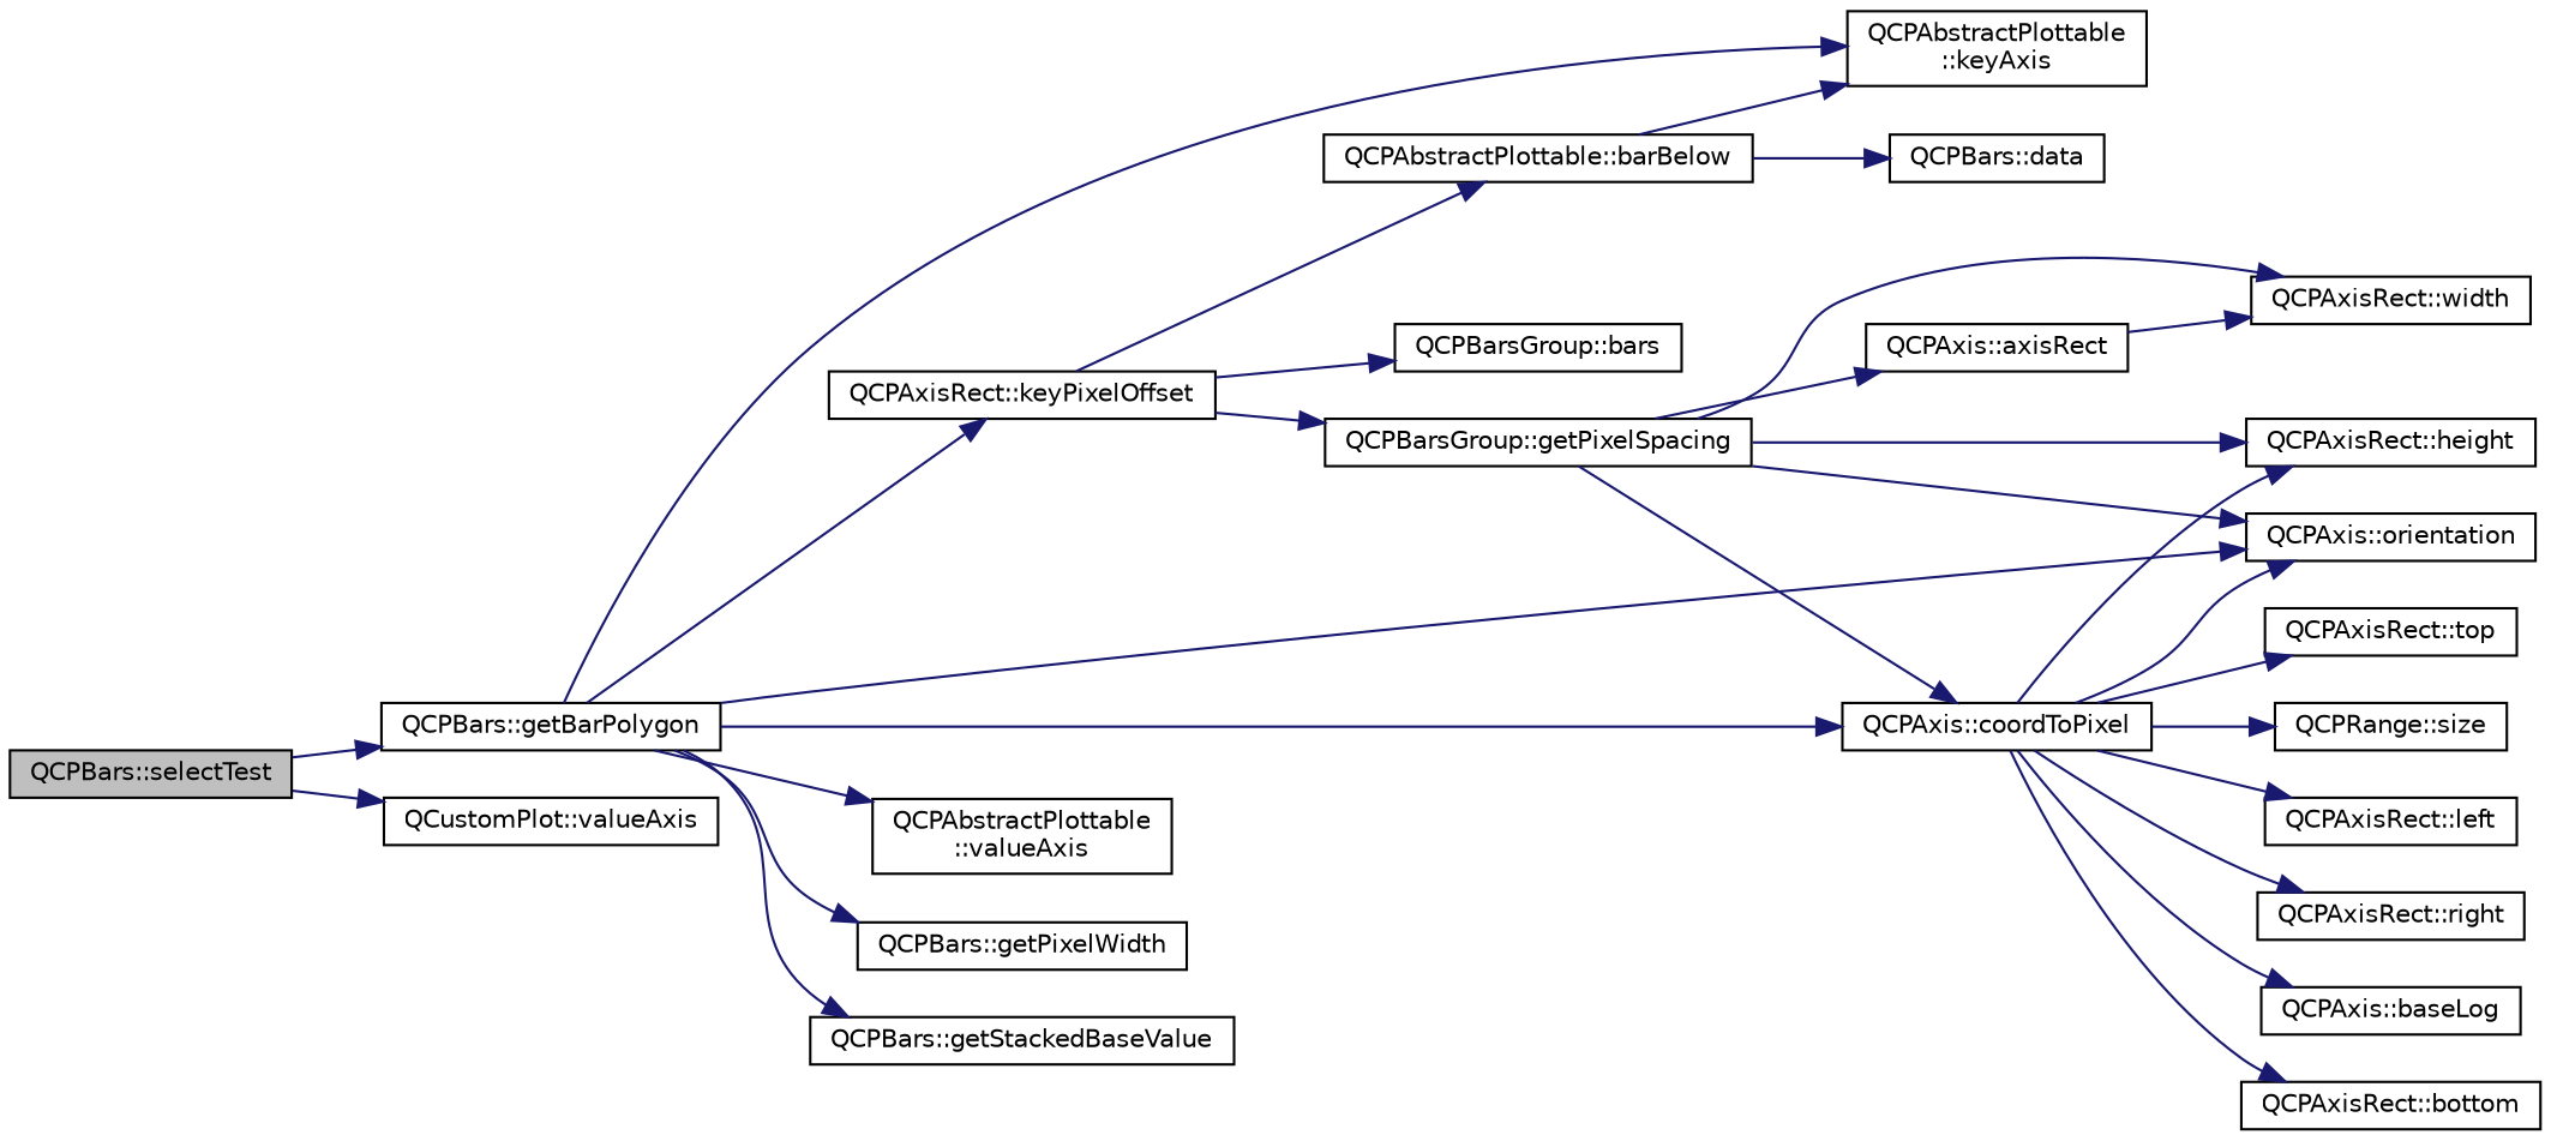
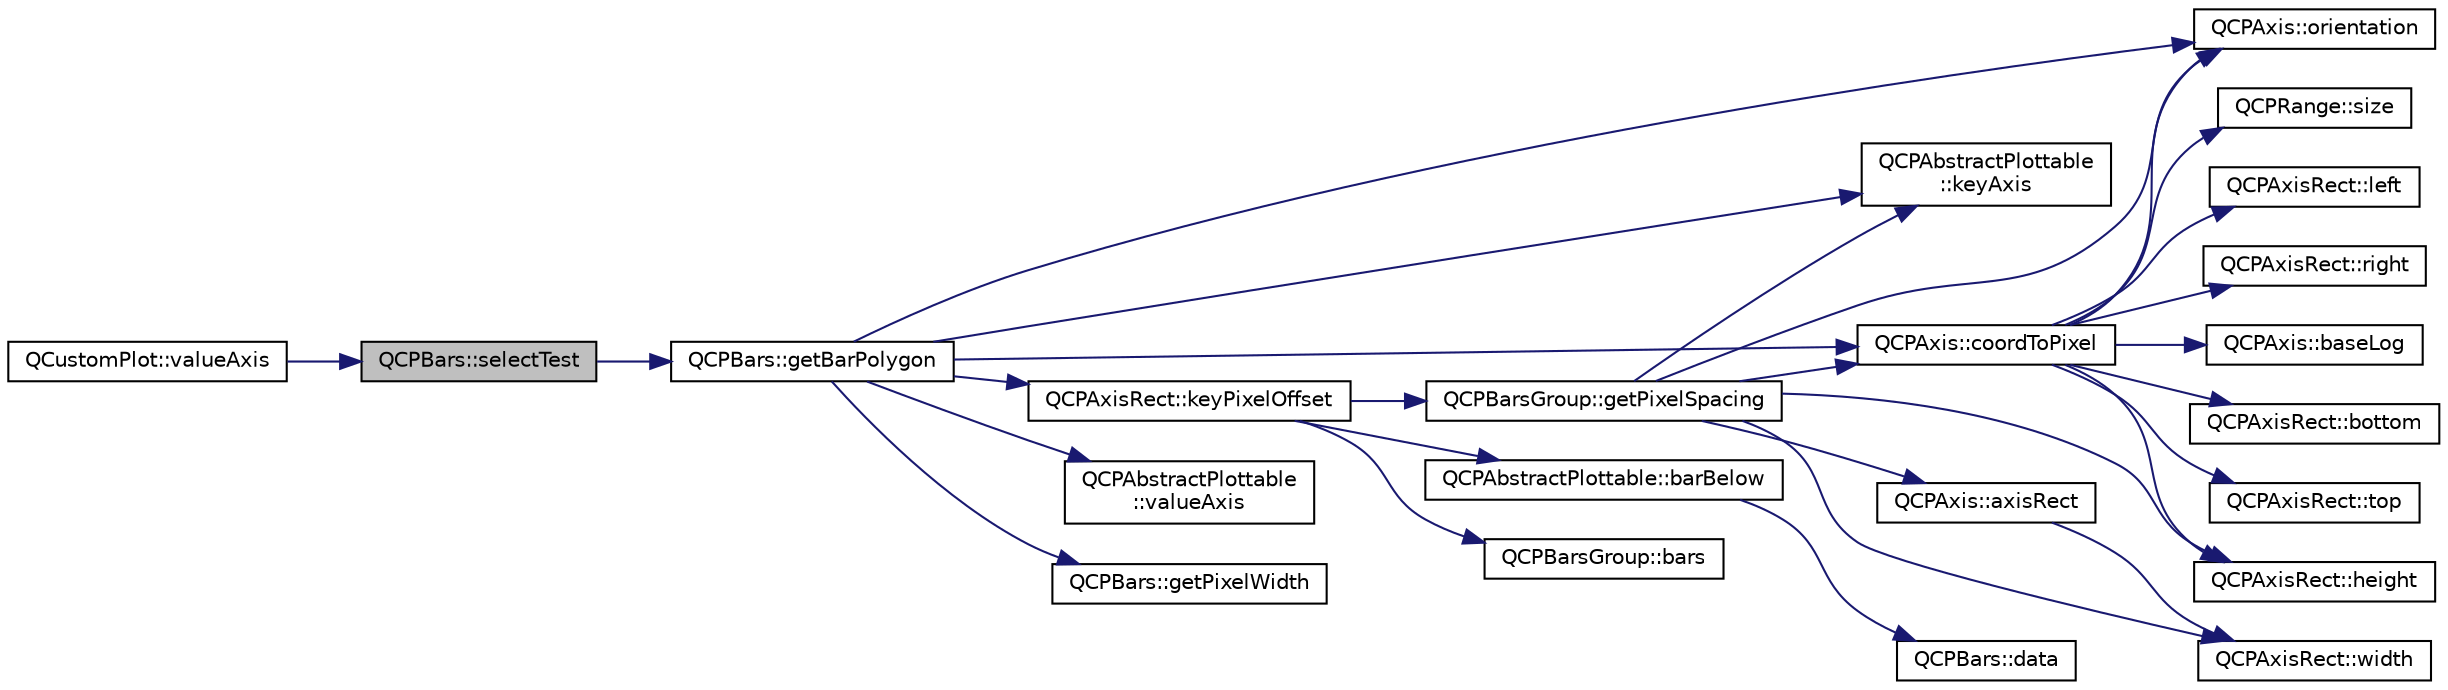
  digraph {
    rankdir=LR
    node [color=black fillcolor=white fontname=Helvetica fontsize=10 shape=record style=filled]
    edge [color=midnightblue fontname=Helvetica fontsize=10 labelfontname=Helvetica labelfontsize=10 style=solid]
    n1 [fillcolor=grey75 fontcolor=black height=0.2 label="QCPBars::selectTest" width=0.4]
    n2 [height=0.2 label="QCPBars::getBarPolygon" width=0.4]
    n3 [height=0.2 label="QCustomPlot::valueAxis" width=0.4]
    n4 [height=0.2 label="QCPAbstractPlottable\l::keyAxis" width=0.4]
    n5 [height=0.2 label="QCPAbstractPlottable\l::valueAxis" width=0.4]
    n6 [height=0.2 label="QCPBars::getPixelWidth" width=0.4]
-   n7 [height=0.2 label="QCPBars::getStackedBaseValue" width=0.4]
    n8 [height=0.2 label="QCPAxis::coordToPixel" width=0.4]
    n9 [height=0.2 label="QCPAxis::orientation" width=0.4]
    n10 [height=0.2 label="QCPAxisRect::keyPixelOffset" width=0.4]
    n11 [height=0.2 label="QCPRange::size" width=0.4]
    n12 [height=0.2 label="QCPAxisRect::left" width=0.4]
    n13 [height=0.2 label="QCPAxisRect::right" width=0.4]
    n14 [height=0.2 label="QCPAxis::baseLog" width=0.4]
    n15 [height=0.2 label="QCPAxisRect::bottom" width=0.4]
    n16 [height=0.2 label="QCPAxisRect::height" width=0.4]
    n17 [height=0.2 label="QCPAxisRect::top" width=0.4]
    n18 [height=0.2 label="QCPAbstractPlottable::barBelow" width=0.4]
    n19 [height=0.2 label="QCPBarsGroup::bars" width=0.4]
    n20 [height=0.2 label="QCPBarsGroup::getPixelSpacing" width=0.4]
    n21 [height=0.2 label="QCPAxisRect::width" width=0.4]
    n22 [height=0.2 label="QCPBars::data" width=0.4]
    n23 [height=0.2 label="QCPAxis::axisRect" width=0.4]
    n1 -> n2
-   n1 -> n3
+   n3 -> n1
    n2 -> n4
    n2 -> n5
    n2 -> n6
-   n2 -> n7
    n2 -> n8
    n2 -> n9
    n2 -> n10
    n8 -> n9
    n8 -> n11
    n8 -> n12
    n8 -> n13
    n8 -> n14
    n8 -> n15
    n8 -> n16
    n8 -> n17
    n10 -> n18
    n10 -> n19
    n10 -> n20
    n18 -> n22
-   n18 -> n4
+   n20 -> n4
    n20 -> n8
    n20 -> n9
    n20 -> n16
    n20 -> n21
    n20 -> n23
    n23 -> n21
  }
